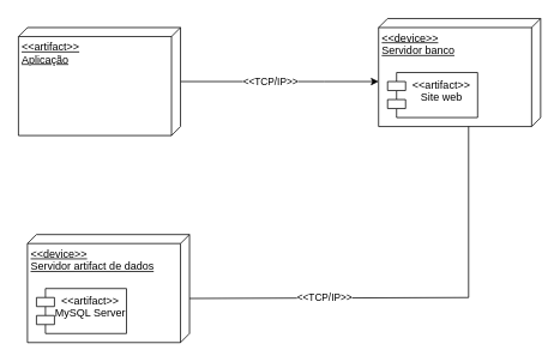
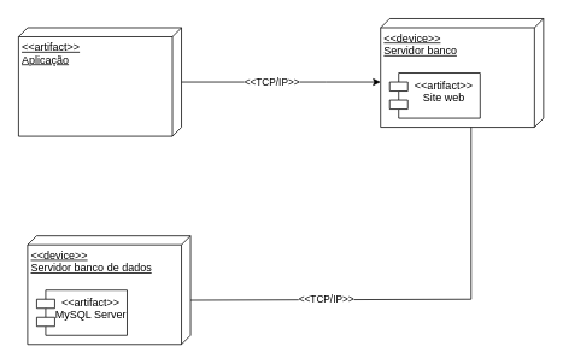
  <mxCell id="0" />
  <mxCell id="1" parent="0" />
  <mxCell id="2" value="&amp;lt;&amp;lt;device&amp;gt;&amp;gt;&lt;br&gt;Servidor banco" style="verticalAlign=top;align=left;spacingTop=8;spacingLeft=2;spacingRight=12;shape=cube;size=10;direction=south;fontStyle=4;html=1;" vertex="1" parent="1"><mxGeometry x="420" y="20" width="180" height="120" as="geometry" /></mxCell>
  <mxCell id="3" style="edgeStyle=orthogonalEdgeStyle;rounded=0;orthogonalLoop=1;jettySize=auto;html=1;" edge="1" parent="1" source="4"><mxGeometry relative="1" as="geometry"><mxPoint x="420" y="90" as="targetPoint" /><Array as="points"><mxPoint x="360" y="90" /><mxPoint x="360" y="90" /></Array></mxGeometry></mxCell>
  <mxCell id="4" value="&amp;lt;&amp;lt;artifact&amp;gt;&amp;gt;&lt;br&gt;Aplicação" style="verticalAlign=top;align=left;spacingTop=8;spacingLeft=2;spacingRight=12;shape=cube;size=10;direction=south;fontStyle=4;html=1;" vertex="1" parent="1"><mxGeometry x="20" y="30" width="180" height="120" as="geometry" /></mxCell>
  <mxCell id="5" value="" style="endArrow=none;html=1;rounded=0;exitX=0.592;exitY=0.006;exitDx=0;exitDy=0;exitPerimeter=0;" edge="1" parent="1" source="7"><mxGeometry relative="1" as="geometry"><mxPoint x="495" y="340" as="sourcePoint" /><mxPoint x="520" y="140" as="targetPoint" /><Array as="points"><mxPoint x="520" y="330" /></Array></mxGeometry></mxCell>
  <mxCell id="6" value="&amp;lt;&amp;lt;TCP/IP&amp;gt;&amp;gt;" style="edgeLabel;html=1;align=center;verticalAlign=middle;resizable=0;points=[];" vertex="1" connectable="0" parent="5"><mxGeometry x="-0.427" y="3" relative="1" as="geometry"><mxPoint x="7" y="2" as="offset" /></mxGeometry></mxCell>
- <mxCell id="7" value="&amp;lt;&amp;lt;device&amp;gt;&amp;gt;&lt;br&gt;Servidor artifact de dados" style="verticalAlign=top;align=left;spacingTop=8;spacingLeft=2;spacingRight=12;shape=cube;size=10;direction=south;fontStyle=4;html=1;" vertex="1" parent="1"><mxGeometry x="30" y="260" width="180" height="120" as="geometry" /></mxCell>
+ <mxCell id="7" value="&amp;lt;&amp;lt;device&amp;gt;&amp;gt;&lt;br&gt;Servidor banco de dados" style="verticalAlign=top;align=left;spacingTop=8;spacingLeft=2;spacingRight=12;shape=cube;size=10;direction=south;fontStyle=4;html=1;" vertex="1" parent="1"><mxGeometry x="30" y="260" width="180" height="120" as="geometry" /></mxCell>
  <mxCell id="8" value="&lt;&lt;artifact&gt;&gt;&#10;MySQL Server" style="shape=module;align=left;spacingLeft=20;align=center;verticalAlign=top;" vertex="1" parent="1"><mxGeometry x="40" y="320" width="100" height="50" as="geometry" /></mxCell>
  <mxCell id="9" value="&lt;&lt;artifact&gt;&gt;&#10;Site web" style="shape=module;align=left;spacingLeft=20;align=center;verticalAlign=top;" vertex="1" parent="1"><mxGeometry x="430" y="80" width="100" height="50" as="geometry" /></mxCell>
  <mxCell id="10" value="&amp;lt;&amp;lt;TCP/IP&amp;gt;&amp;gt;" style="edgeLabel;html=1;align=center;verticalAlign=middle;resizable=0;points=[];" vertex="1" connectable="0" parent="1"><mxGeometry x="299.999" y="89.999" as="geometry" /></mxCell>
